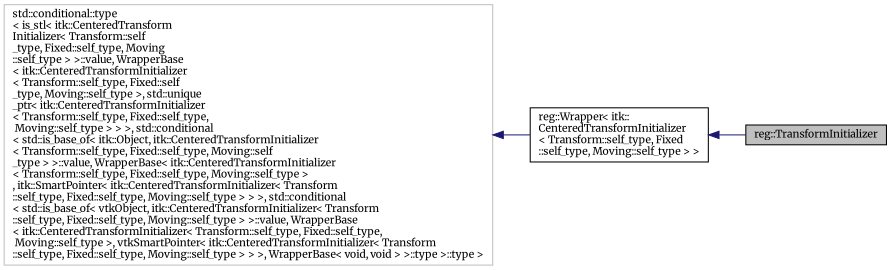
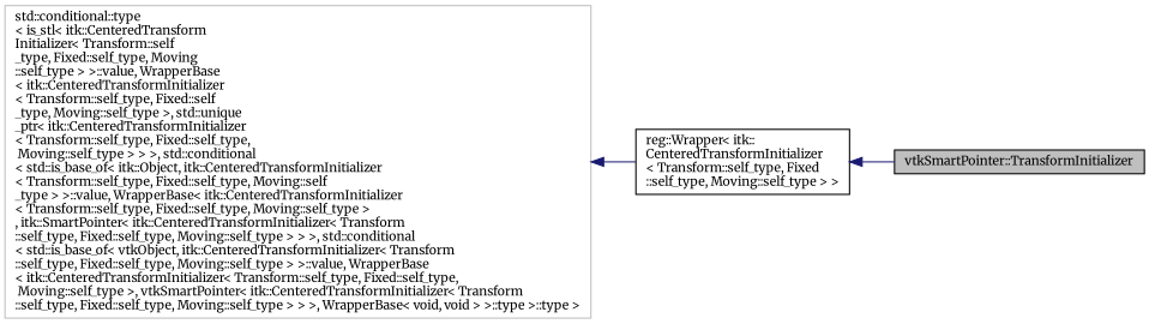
  digraph {
    rankdir=LR
    fontname=Merriweather
    node [color=black fillcolor=white fontname=Merriweather fontsize=10 shape=record style=filled]
    edge [color=midnightblue dir=back fontname=Merriweather fontsize=10 labelfontname=Helvetica labelfontsize=10 style=solid]
-   n1 [fillcolor=grey75 fontcolor=black height=0.2 label="reg::TransformInitializer" width=0.4]
+   n1 [fillcolor=grey75 fontcolor=black height=0.2 label="vtkSmartPointer::TransformInitializer" width=0.4]
    n2 [height=0.2 label="reg::Wrapper\< itk::\lCenteredTransformInitializer\l\< Transform::self_type, Fixed\l::self_type, Moving::self_type \> \>" width=0.4]
    n3 [color=grey75 height=0.2 label="std::conditional::type\l\< is_stl\< itk::CenteredTransform\lInitializer\< Transform::self\l_type, Fixed::self_type, Moving\l::self_type \> \>::value, WrapperBase\l\< itk::CenteredTransformInitializer\l\< Transform::self_type, Fixed::self\l_type, Moving::self_type \>, std::unique\l_ptr\< itk::CenteredTransformInitializer\l\< Transform::self_type, Fixed::self_type,\l Moving::self_type \> \> \>, std::conditional\l\< std::is_base_of\< itk::Object, itk::CenteredTransformInitializer\l\< Transform::self_type, Fixed::self_type, Moving::self\l_type \> \>::value, WrapperBase\< itk::CenteredTransformInitializer\l\< Transform::self_type, Fixed::self_type, Moving::self_type \>\l, itk::SmartPointer\< itk::CenteredTransformInitializer\< Transform\l::self_type, Fixed::self_type, Moving::self_type \> \> \>, std::conditional\l\< std::is_base_of\< vtkObject, itk::CenteredTransformInitializer\< Transform\l::self_type, Fixed::self_type, Moving::self_type \> \>::value, WrapperBase\l\< itk::CenteredTransformInitializer\< Transform::self_type, Fixed::self_type,\l Moving::self_type \>, vtkSmartPointer\< itk::CenteredTransformInitializer\< Transform\l::self_type, Fixed::self_type, Moving::self_type \> \> \>, WrapperBase\< void, void \> \>::type \>::type \>" width=0.4]
    n2 -> n1
    n3 -> n2
  }
